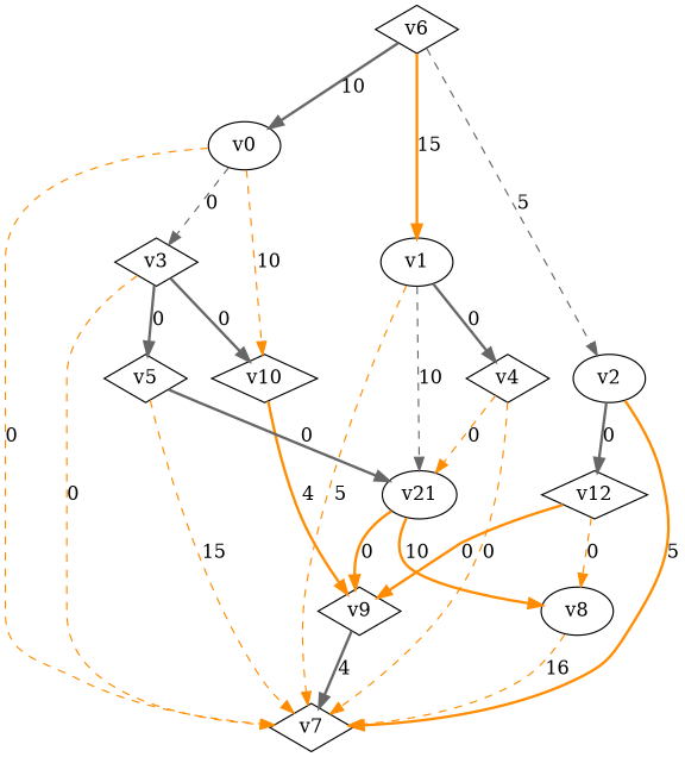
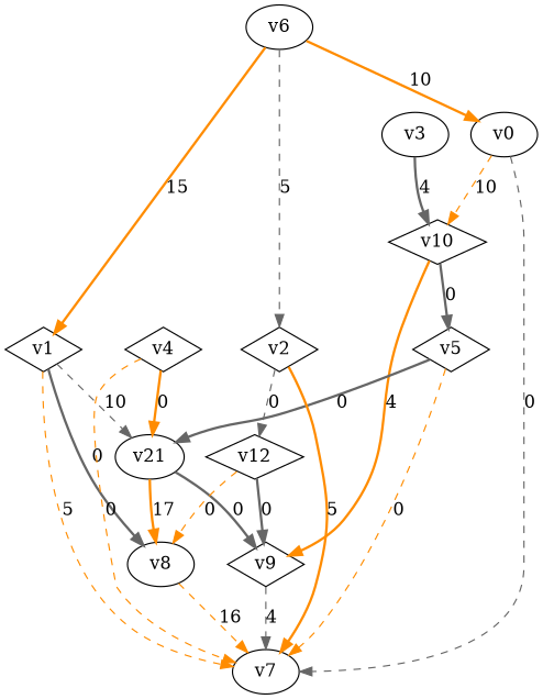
  digraph {
    node [shape=diamond]
    edge [color=darkorange style=dashed]
    n1 [label=v0 shape=ellipse]
-   n2 [label=v3]
-   n3 [label=v7]
+   n2 [label=v3 shape=ellipse]
+   n3 [label=v7 shape=ellipse]
    n4 [label=v10]
    n5 [label=v5]
    n6 [label=v9]
-   n7 [label=v1 shape=ellipse]
+   n7 [label=v1]
    n8 [label=v4]
    n9 [label=v21 shape=ellipse]
    n10 [label=v8 shape=ellipse]
-   n11 [label=v2 shape=ellipse]
+   n11 [label=v2]
    n12 [label=v12]
-   n13 [label=v6]
-   n1 -> n2 [color=gray40 label=0]
-   n1 -> n3 [label=0]
+   n13 [label=v6 shape=ellipse]
+   n1 -> n3 [color=gray40 label=0]
    n1 -> n4 [label=10]
-   n2 -> n3 [label=0]
-   n2 -> n4 [color=gray40 label=0 style=bold]
-   n2 -> n5 [color=gray40 label=0 style=bold]
+   n2 -> n4 [color=gray40 label=4 style=bold]
+   n4 -> n5 [color=gray40 label=0 style=bold]
    n4 -> n6 [label=4 style=bold]
-   n5 -> n3 [label=15]
+   n5 -> n3 [label=0]
    n5 -> n9 [color=gray40 label=0 style=bold]
-   n6 -> n3 [color=gray40 label=4 style=bold]
+   n6 -> n3 [color=gray40 label=4]
    n7 -> n3 [label=5]
-   n7 -> n8 [color=gray40 label=0 style=bold]
+   n7 -> n10 [color=gray40 label=0 style=bold]
    n7 -> n9 [color=gray40 label=10]
    n8 -> n3 [label=0]
-   n8 -> n9 [label=0]
-   n9 -> n6 [label=0 style=bold]
-   n9 -> n10 [label=10 style=bold]
+   n8 -> n9 [label=0 style=bold]
+   n9 -> n6 [color=gray40 label=0 style=bold]
+   n9 -> n10 [label=17 style=bold]
    n10 -> n3 [label=16]
    n11 -> n3 [label=5 style=bold]
-   n11 -> n12 [color=gray40 label=0 style=bold]
-   n12 -> n6 [label=0 style=bold]
+   n11 -> n12 [color=gray40 label=0]
+   n12 -> n6 [color=gray40 label=0 style=bold]
    n12 -> n10 [label=0]
-   n13 -> n1 [color=gray40 label=10 style=bold]
+   n13 -> n1 [label=10 style=bold]
    n13 -> n7 [label=15 style=bold]
    n13 -> n11 [color=gray40 label=5]
  }
